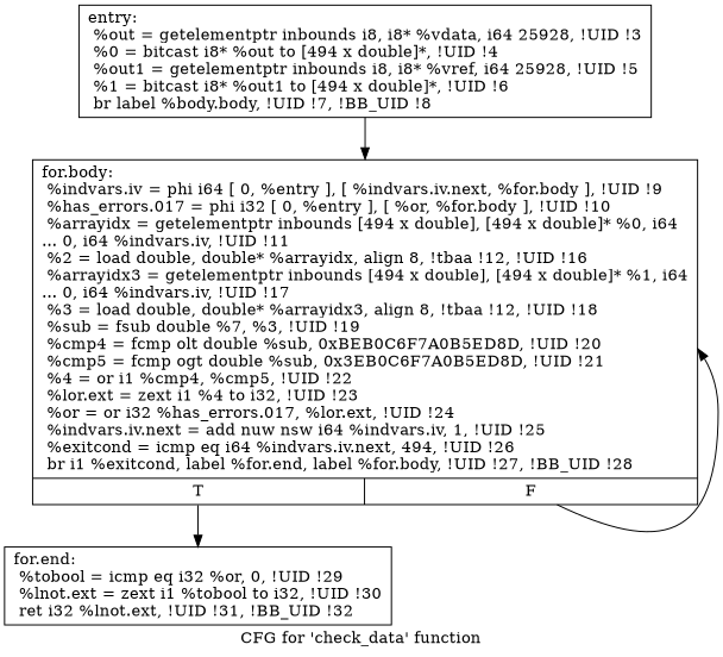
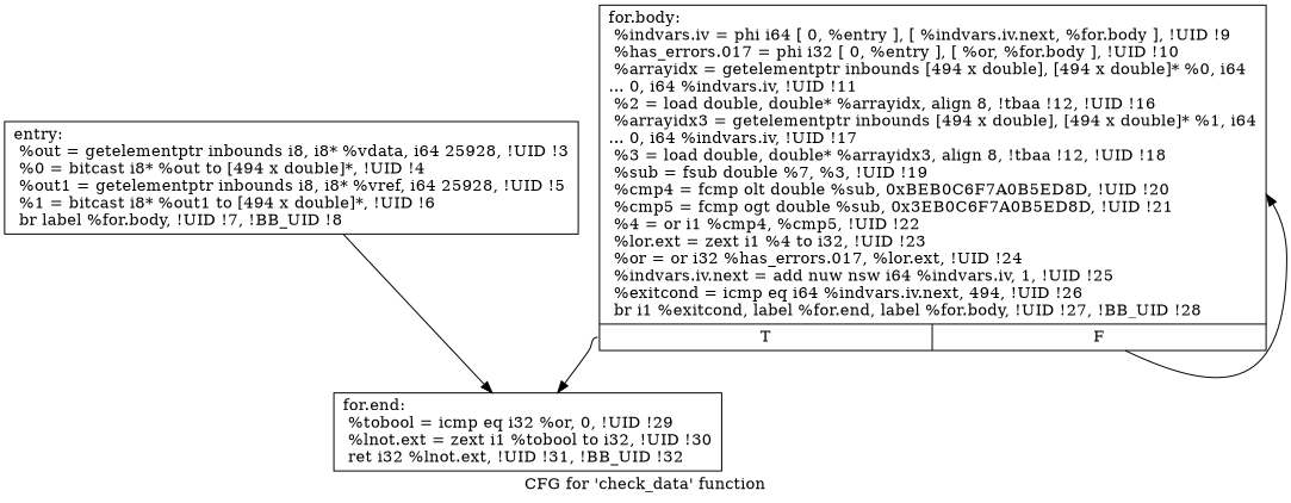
  digraph {
    label="CFG for 'check_data' function"
    node [shape=record]
-   n1 [label="{entry:\l  %out = getelementptr inbounds i8, i8* %vdata, i64 25928, !UID !3\l  %0 = bitcast i8* %out to [494 x double]*, !UID !4\l  %out1 = getelementptr inbounds i8, i8* %vref, i64 25928, !UID !5\l  %1 = bitcast i8* %out1 to [494 x double]*, !UID !6\l  br label %body.body, !UID !7, !BB_UID !8\l}"]
+   n1 [label="{entry:\l  %out = getelementptr inbounds i8, i8* %vdata, i64 25928, !UID !3\l  %0 = bitcast i8* %out to [494 x double]*, !UID !4\l  %out1 = getelementptr inbounds i8, i8* %vref, i64 25928, !UID !5\l  %1 = bitcast i8* %out1 to [494 x double]*, !UID !6\l  br label %for.body, !UID !7, !BB_UID !8\l}"]
    n2 [label="{for.body:                                         \l  %indvars.iv = phi i64 [ 0, %entry ], [ %indvars.iv.next, %for.body ], !UID !9\l  %has_errors.017 = phi i32 [ 0, %entry ], [ %or, %for.body ], !UID !10\l  %arrayidx = getelementptr inbounds [494 x double], [494 x double]* %0, i64\l... 0, i64 %indvars.iv, !UID !11\l  %2 = load double, double* %arrayidx, align 8, !tbaa !12, !UID !16\l  %arrayidx3 = getelementptr inbounds [494 x double], [494 x double]* %1, i64\l... 0, i64 %indvars.iv, !UID !17\l  %3 = load double, double* %arrayidx3, align 8, !tbaa !12, !UID !18\l  %sub = fsub double %7, %3, !UID !19\l  %cmp4 = fcmp olt double %sub, 0xBEB0C6F7A0B5ED8D, !UID !20\l  %cmp5 = fcmp ogt double %sub, 0x3EB0C6F7A0B5ED8D, !UID !21\l  %4 = or i1 %cmp4, %cmp5, !UID !22\l  %lor.ext = zext i1 %4 to i32, !UID !23\l  %or = or i32 %has_errors.017, %lor.ext, !UID !24\l  %indvars.iv.next = add nuw nsw i64 %indvars.iv, 1, !UID !25\l  %exitcond = icmp eq i64 %indvars.iv.next, 494, !UID !26\l  br i1 %exitcond, label %for.end, label %for.body, !UID !27, !BB_UID !28\l|{<s0>T|<s1>F}}"]
    n3 [label="{for.end:                                          \l  %tobool = icmp eq i32 %or, 0, !UID !29\l  %lnot.ext = zext i1 %tobool to i32, !UID !30\l  ret i32 %lnot.ext, !UID !31, !BB_UID !32\l}"]
-   n1 -> n2
+   n1 -> n3
    n2 -> n2 [tailport=s1]
    n2 -> n3 [tailport=s0]
  }
